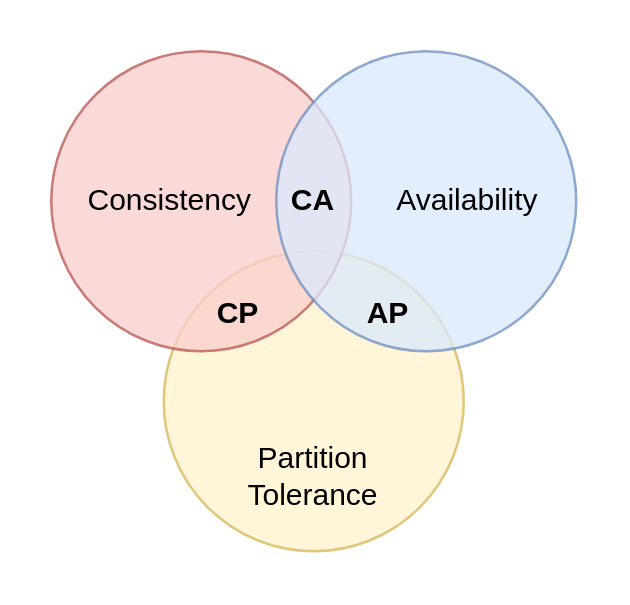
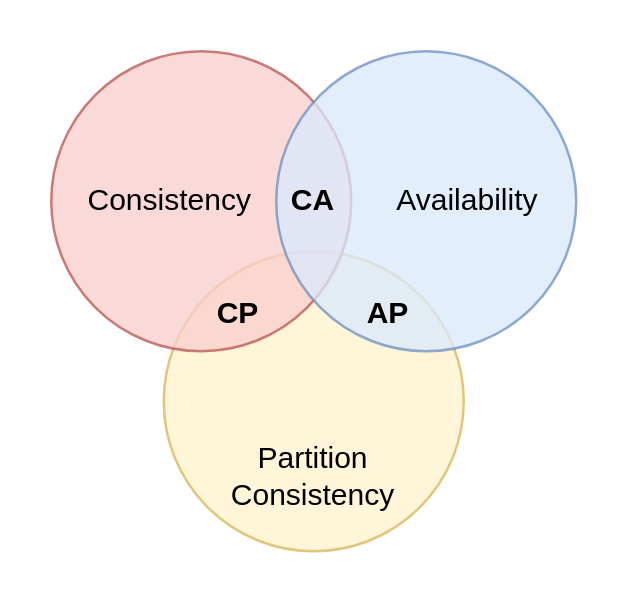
  <mxCell id="0" />
  <mxCell id="1" parent="0" />
- <mxCell id="2" value="Partition&lt;br style=&quot;font-size: 12px;&quot;&gt;Tolerance" style="ellipse;whiteSpace=wrap;html=1;fillStyle=auto;fillColor=#fff2cc;strokeColor=#d6b656;opacity=75;fontStyle=0;fontSize=12;verticalAlign=bottom;spacing=15;" parent="1" vertex="1"><mxGeometry x="65" y="100" width="120" height="120" as="geometry" /></mxCell>
+ <mxCell id="2" value="Partition&lt;br style=&quot;font-size: 12px;&quot;&gt;Consistency" style="ellipse;whiteSpace=wrap;html=1;fillStyle=auto;fillColor=#fff2cc;strokeColor=#d6b656;opacity=75;fontStyle=0;fontSize=12;verticalAlign=bottom;spacing=15;" parent="1" vertex="1"><mxGeometry x="65" y="100" width="120" height="120" as="geometry" /></mxCell>
  <mxCell id="3" value="Consistency" style="ellipse;whiteSpace=wrap;html=1;fillStyle=auto;fillColor=#f8cecc;strokeColor=#b85450;opacity=75;fontStyle=0;fontSize=12;align=left;spacing=15;" parent="1" vertex="1"><mxGeometry x="20" y="20" width="120" height="120" as="geometry" /></mxCell>
  <mxCell id="4" value="Availability" style="ellipse;whiteSpace=wrap;html=1;fillStyle=auto;fillColor=#dae8fc;strokeColor=#6c8ebf;opacity=75;fontStyle=0;fontSize=12;align=right;spacing=15;" parent="1" vertex="1"><mxGeometry x="110" y="20" width="120" height="120" as="geometry" /></mxCell>
  <mxCell id="5" value="CA" style="text;html=1;strokeColor=none;fillColor=none;align=center;verticalAlign=middle;whiteSpace=wrap;rounded=0;fontSize=12;fontStyle=1" vertex="1" parent="1"><mxGeometry x="95" y="65" width="60" height="30" as="geometry" /></mxCell>
  <mxCell id="6" value="AP" style="text;html=1;strokeColor=none;fillColor=none;align=center;verticalAlign=middle;whiteSpace=wrap;rounded=0;fontSize=12;fontStyle=1" vertex="1" parent="1"><mxGeometry x="125" y="110" width="60" height="30" as="geometry" /></mxCell>
  <mxCell id="7" value="CP" style="text;html=1;strokeColor=none;fillColor=none;align=center;verticalAlign=middle;whiteSpace=wrap;rounded=0;fontSize=12;fontStyle=1" vertex="1" parent="1"><mxGeometry x="65" y="110" width="60" height="30" as="geometry" /></mxCell>
